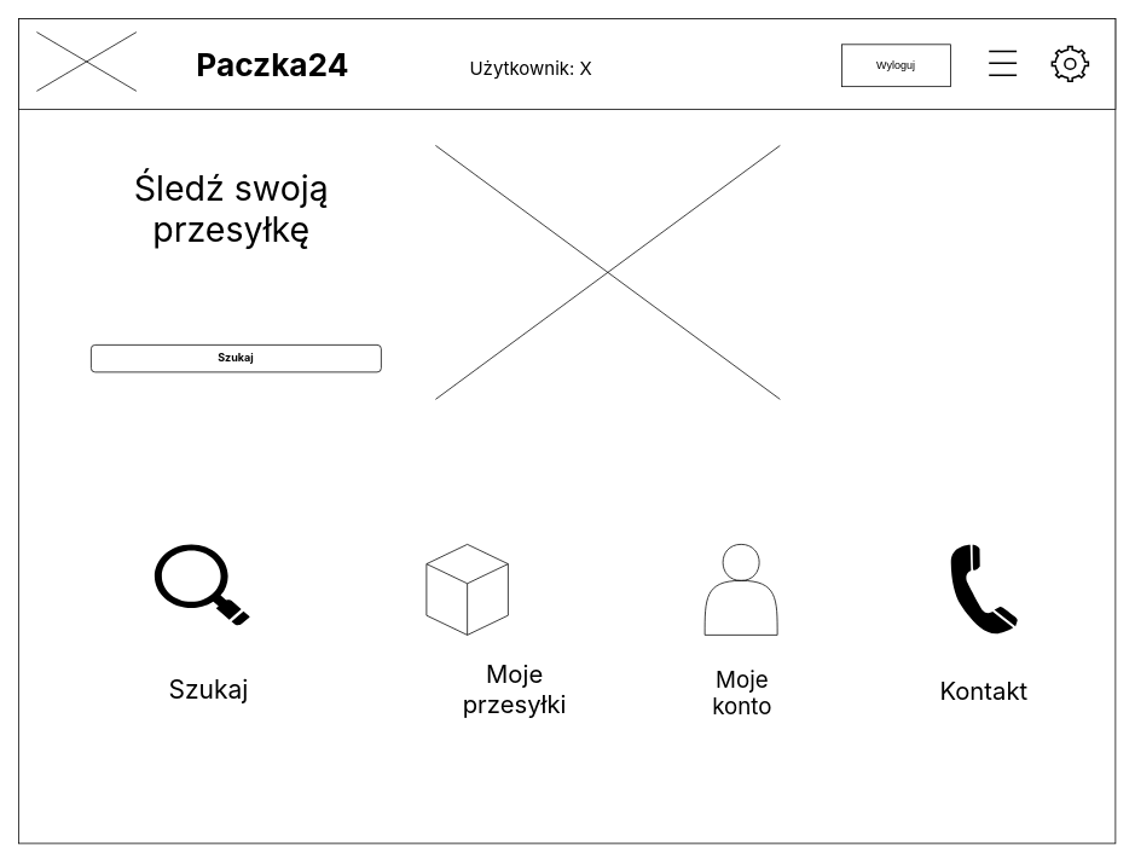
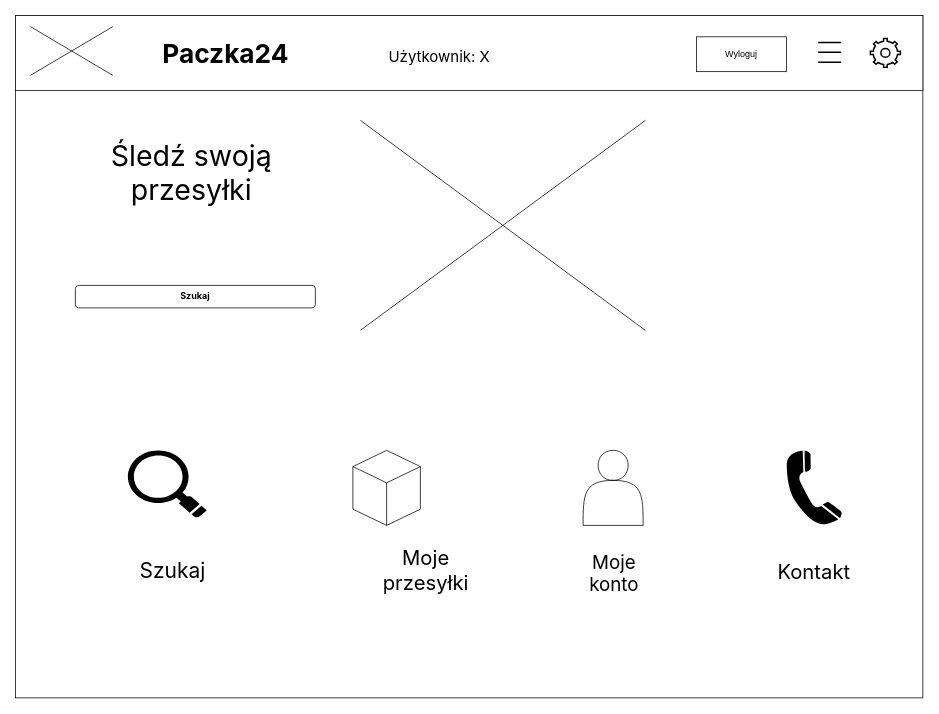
  <mxCell id="0" />
  <mxCell id="1" parent="0" />
  <mxCell id="2" value="" style="rounded=0;whiteSpace=wrap;html=1;" parent="1" vertex="1"><mxGeometry x="20" y="20" width="1210" height="910" as="geometry" /></mxCell>
  <mxCell id="3" value="Paczka24" style="text;html=1;align=center;verticalAlign=middle;resizable=0;points=[];autosize=1;strokeColor=none;fillColor=none;fontStyle=1;fontSize=26;" parent="1" vertex="1"><mxGeometry x="220" y="40" width="110" height="40" as="geometry" /></mxCell>
  <mxCell id="4" value="" style="html=1;verticalLabelPosition=bottom;align=center;labelBackgroundColor=#ffffff;verticalAlign=top;strokeWidth=2;shadow=0;dashed=0;shape=mxgraph.ios7.icons.settings;" parent="1" vertex="1"><mxGeometry x="960" y="45" width="30" height="30" as="geometry" /></mxCell>
  <mxCell id="5" value="Użytkownik: X" style="text;html=1;align=center;verticalAlign=middle;resizable=0;points=[];autosize=1;strokeColor=none;fillColor=none;" parent="1" vertex="1"><mxGeometry x="430" y="46.4" width="100" height="30" as="geometry" /></mxCell>
  <mxCell id="6" value="" style="html=1;verticalLabelPosition=bottom;align=center;labelBackgroundColor=#ffffff;verticalAlign=top;strokeWidth=2;shadow=0;dashed=0;shape=mxgraph.ios7.icons.most_viewed;pointerEvents=1" parent="1" vertex="1"><mxGeometry x="900" y="48.6" width="28.2" height="22.8" as="geometry" /></mxCell>
  <mxCell id="7" value="Wyloguj" style="rounded=0;whiteSpace=wrap;html=1;" parent="1" vertex="1"><mxGeometry x="780" y="46.4" width="90" height="25" as="geometry" /></mxCell>
  <mxCell id="8" value="" style="shape=mxgraph.sysml.x;" parent="1" vertex="1"><mxGeometry x="80" y="37.1" width="90" height="52.9" as="geometry" /></mxCell>
  <mxCell id="9" value="" style="rounded=0;whiteSpace=wrap;html=1;" parent="1" vertex="1"><mxGeometry x="20" y="20" width="1210" height="100" as="geometry" /></mxCell>
  <mxCell id="10" value="Paczka24" style="text;html=1;align=center;verticalAlign=middle;resizable=0;points=[];autosize=1;strokeColor=none;fillColor=none;fontStyle=1;fontSize=35;fontFamily=Inter;" parent="1" vertex="1"><mxGeometry x="205" y="40.01" width="190" height="60" as="geometry" /></mxCell>
  <mxCell id="11" value="" style="html=1;verticalLabelPosition=bottom;align=center;labelBackgroundColor=#ffffff;verticalAlign=top;strokeWidth=2;shadow=0;dashed=0;shape=mxgraph.ios7.icons.settings;" parent="1" vertex="1"><mxGeometry x="1160" y="50.73" width="40" height="38.55" as="geometry" /></mxCell>
  <mxCell id="12" value="Użytkownik: X" style="text;html=1;align=center;verticalAlign=middle;resizable=0;points=[];autosize=1;strokeColor=none;fillColor=none;fontSize=20;fontFamily=Inter;" parent="1" vertex="1"><mxGeometry x="505" y="55.05" width="160" height="40" as="geometry" /></mxCell>
  <mxCell id="13" value="" style="html=1;verticalLabelPosition=bottom;align=center;labelBackgroundColor=#ffffff;verticalAlign=top;strokeWidth=2;shadow=0;dashed=0;shape=mxgraph.ios7.icons.most_viewed;pointerEvents=1" parent="1" vertex="1"><mxGeometry x="1080" y="52.48" width="41" height="33.6" as="geometry" /></mxCell>
  <mxCell id="14" value="Wyloguj" style="rounded=0;whiteSpace=wrap;html=1;" parent="1" vertex="1"><mxGeometry x="928.2" y="48.6" width="120" height="46.45" as="geometry" /></mxCell>
  <mxCell id="15" value="" style="shape=mxgraph.sysml.x;" parent="1" vertex="1"><mxGeometry x="40" y="34.95" width="110" height="65.05" as="geometry" /></mxCell>
- <mxCell id="16" value="Śledź swoją &lt;br&gt;przesyłkę" style="text;html=1;align=center;verticalAlign=middle;whiteSpace=wrap;rounded=0;fontSize=38;fontFamily=Inter;" parent="1" vertex="1"><mxGeometry x="95" y="160" width="320" height="140" as="geometry" /></mxCell>
+ <mxCell id="16" value="Śledź swoją &lt;br&gt;przesyłki" style="text;html=1;align=center;verticalAlign=middle;whiteSpace=wrap;rounded=0;fontSize=38;fontFamily=Inter;" parent="1" vertex="1"><mxGeometry x="95" y="160" width="320" height="140" as="geometry" /></mxCell>
  <mxCell id="17" value="" style="shape=mxgraph.sysml.x;" parent="1" vertex="1"><mxGeometry x="480" y="160" width="380" height="280" as="geometry" /></mxCell>
  <mxCell id="18" value="&lt;b&gt;Szukaj&lt;/b&gt;" style="rounded=1;whiteSpace=wrap;html=1;fontFamily=Inter;" parent="1" vertex="1"><mxGeometry x="100" y="380" width="320" height="30" as="geometry" /></mxCell>
  <mxCell id="19" value="" style="shadow=0;dashed=0;html=1;strokeColor=none;fillColor=#000000;labelPosition=center;verticalLabelPosition=bottom;verticalAlign=top;align=center;outlineConnect=0;shape=mxgraph.veeam.magnifying_glass;pointerEvents=1;" parent="1" vertex="1"><mxGeometry x="170" y="600" width="105" height="90" as="geometry" /></mxCell>
  <mxCell id="20" value="" style="html=1;whiteSpace=wrap;shape=isoCube2;backgroundOutline=1;isoAngle=15;" parent="1" vertex="1"><mxGeometry x="470" y="600" width="90" height="100" as="geometry" /></mxCell>
  <mxCell id="21" value="" style="shape=actor;whiteSpace=wrap;html=1;" parent="1" vertex="1"><mxGeometry x="777" y="600" width="80" height="100" as="geometry" /></mxCell>
  <mxCell id="22" value="Szukaj" style="text;html=1;align=center;verticalAlign=middle;whiteSpace=wrap;rounded=0;fontSize=28;fontFamily=Inter;" parent="1" vertex="1"><mxGeometry x="150" y="720" width="160" height="80" as="geometry" /></mxCell>
  <mxCell id="23" value="&lt;font style=&quot;font-size: 27px;&quot;&gt;Moje przesyłki&lt;/font&gt;" style="text;html=1;align=center;verticalAlign=middle;whiteSpace=wrap;rounded=0;fontSize=19;fontFamily=Inter;" parent="1" vertex="1"><mxGeometry x="530" y="742.5" width="75" height="35" as="geometry" /></mxCell>
  <mxCell id="24" value="Moje konto" style="text;html=1;align=center;verticalAlign=middle;whiteSpace=wrap;rounded=0;fontSize=25;fontFamily=Inter;" parent="1" vertex="1"><mxGeometry x="787" y="745" width="63" height="35" as="geometry" /></mxCell>
  <mxCell id="25" value="" style="shape=mxgraph.signs.tech.telephone_3;html=1;pointerEvents=1;fillColor=#000000;strokeColor=none;verticalLabelPosition=bottom;verticalAlign=top;align=center;" parent="1" vertex="1"><mxGeometry x="1048.2" y="600" width="74" height="101" as="geometry" /></mxCell>
  <mxCell id="26" value="&lt;font style=&quot;font-size: 27px;&quot;&gt;Kontakt&lt;/font&gt;" style="text;html=1;align=center;verticalAlign=middle;whiteSpace=wrap;rounded=0;fontFamily=Inter;" parent="1" vertex="1"><mxGeometry x="1055.2" y="747.5" width="60" height="30" as="geometry" /></mxCell>
